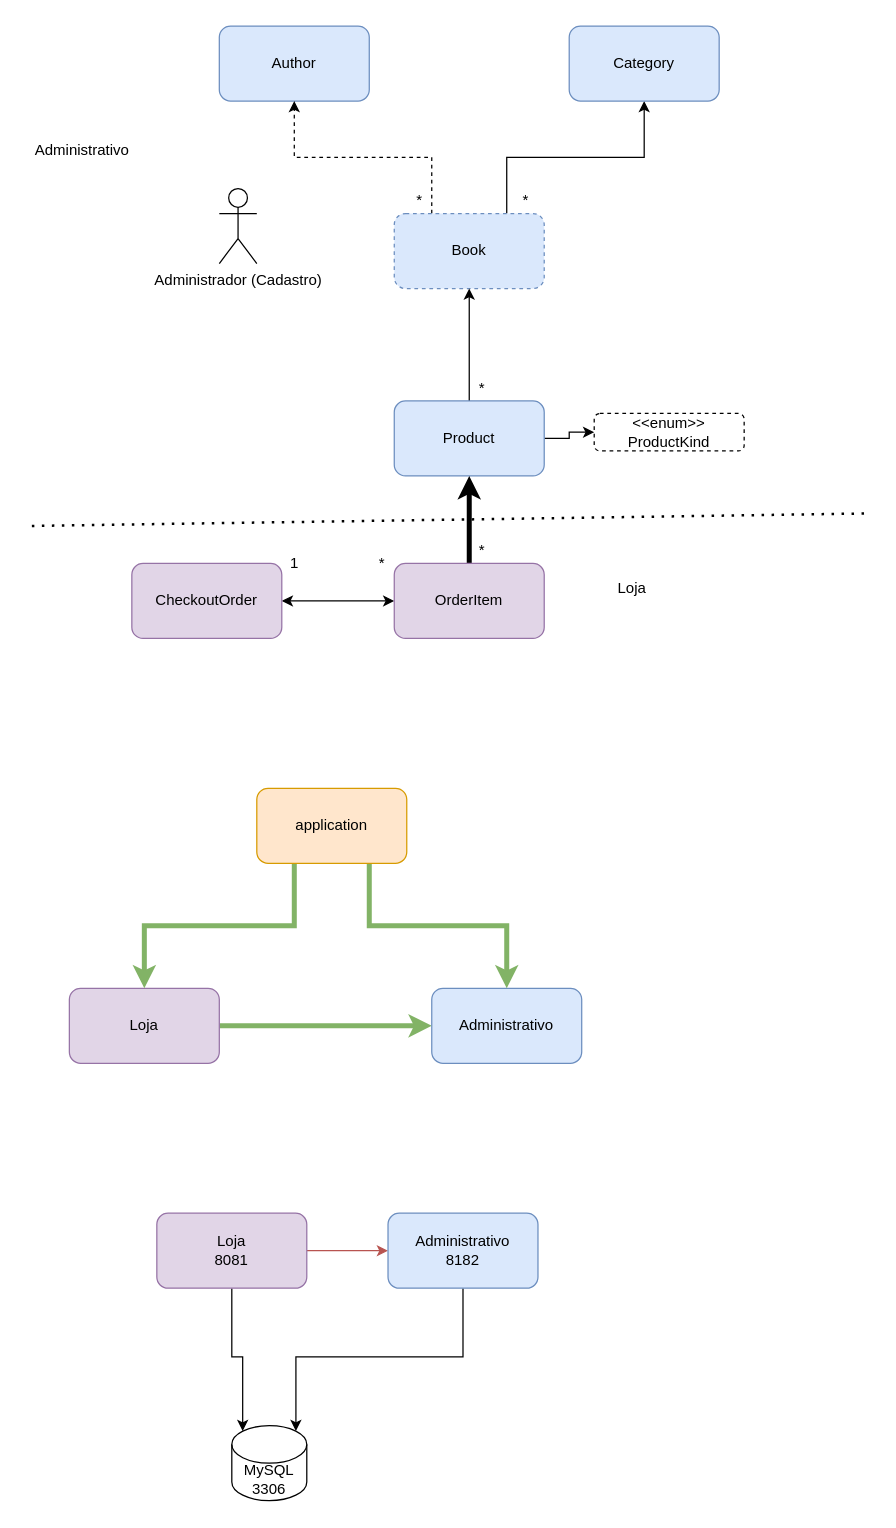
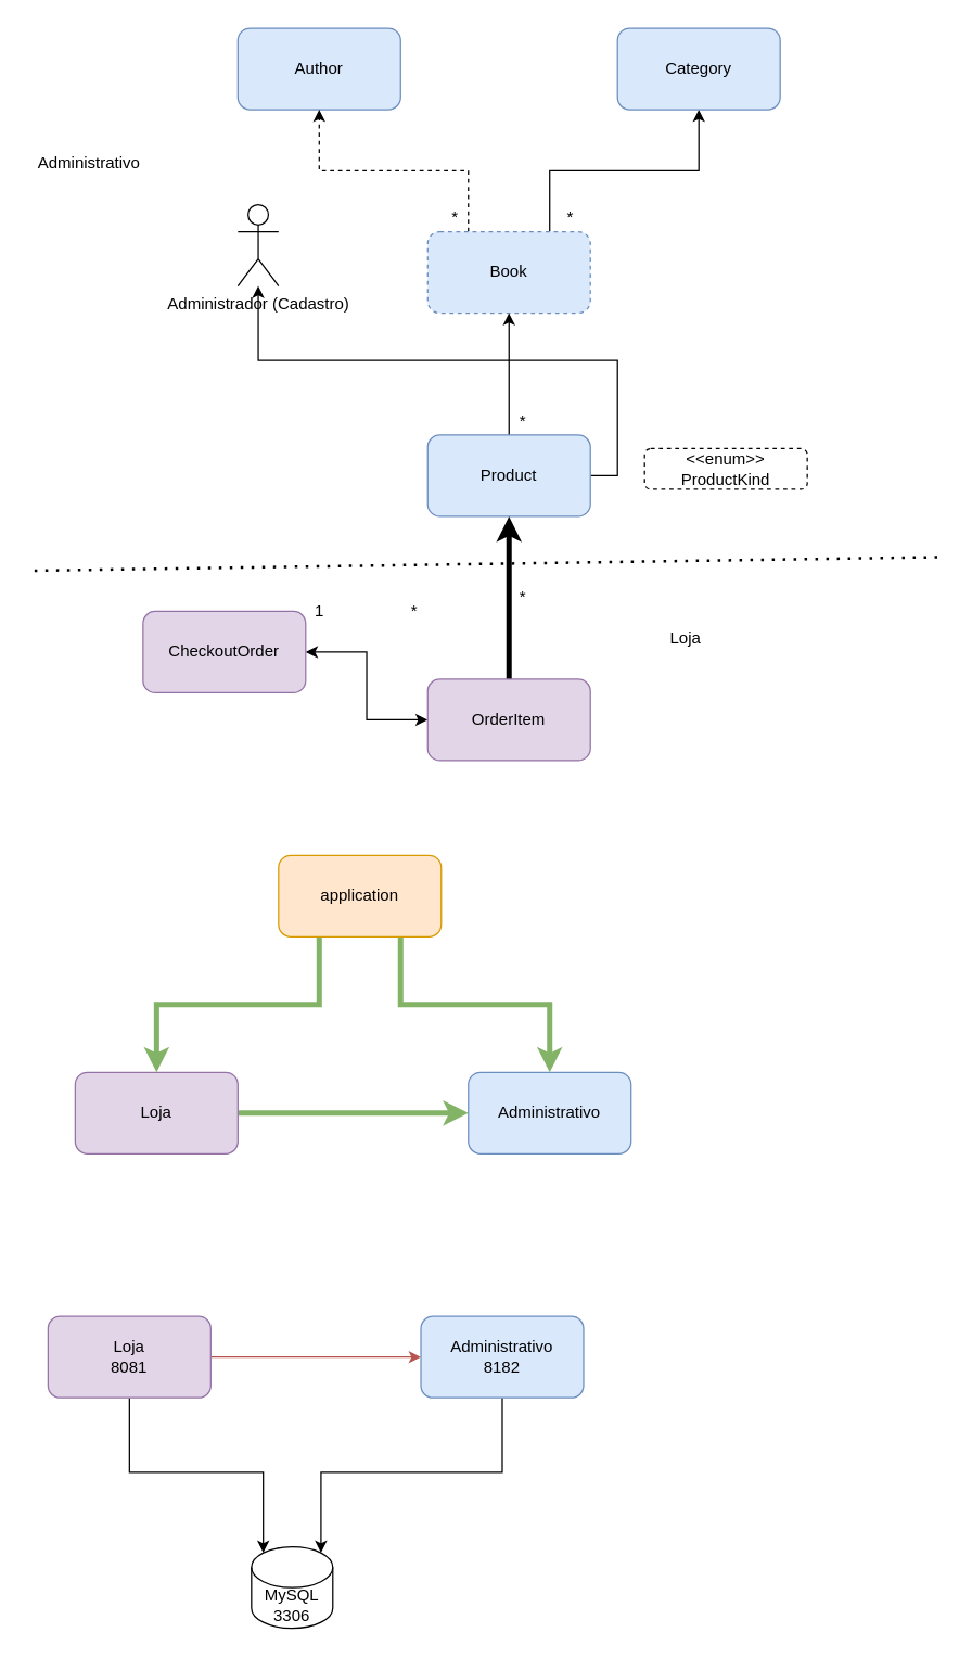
  <mxCell id="0" />
  <mxCell id="1" parent="0" />
  <mxCell id="2" value="Author" style="rounded=1;whiteSpace=wrap;html=1;fillColor=#dae8fc;strokeColor=#6c8ebf;" parent="1" vertex="1"><mxGeometry x="175" y="20" width="120" height="60" as="geometry" /></mxCell>
  <mxCell id="3" style="edgeStyle=orthogonalEdgeStyle;rounded=0;orthogonalLoop=1;jettySize=auto;html=1;exitX=0.75;exitY=0;exitDx=0;exitDy=0;entryX=0.5;entryY=1;entryDx=0;entryDy=0;startArrow=none;startFill=0;" parent="1" source="5" target="6" edge="1"><mxGeometry relative="1" as="geometry" /></mxCell>
  <mxCell id="4" style="edgeStyle=orthogonalEdgeStyle;rounded=0;orthogonalLoop=1;jettySize=auto;html=1;exitX=0.25;exitY=0;exitDx=0;exitDy=0;entryX=0.5;entryY=1;entryDx=0;entryDy=0;startArrow=none;startFill=0;dashed=1;" parent="1" source="5" target="2" edge="1"><mxGeometry relative="1" as="geometry" /></mxCell>
  <mxCell id="5" value="Book" style="rounded=1;whiteSpace=wrap;html=1;fillColor=#dae8fc;strokeColor=#6c8ebf;dashed=1;" parent="1" vertex="1"><mxGeometry x="315" y="170" width="120" height="60" as="geometry" /></mxCell>
  <mxCell id="6" value="Category" style="rounded=1;whiteSpace=wrap;html=1;fillColor=#dae8fc;strokeColor=#6c8ebf;" parent="1" vertex="1"><mxGeometry x="455" y="20" width="120" height="60" as="geometry" /></mxCell>
- <mxCell id="7" style="edgeStyle=orthogonalEdgeStyle;rounded=0;orthogonalLoop=1;jettySize=auto;html=1;exitX=1;exitY=0.5;exitDx=0;exitDy=0;entryX=0;entryY=0.5;entryDx=0;entryDy=0;startArrow=none;startFill=0;" parent="1" source="9" target="10" edge="1"><mxGeometry relative="1" as="geometry" /></mxCell>
+ <mxCell id="7" style="edgeStyle=orthogonalEdgeStyle;rounded=0;orthogonalLoop=1;jettySize=auto;html=1;exitX=1;exitY=0.5;exitDx=0;exitDy=0;startArrow=none;startFill=0;" parent="1" source="9" target="15" edge="1"><mxGeometry relative="1" as="geometry" /></mxCell>
  <mxCell id="8" style="edgeStyle=orthogonalEdgeStyle;rounded=0;orthogonalLoop=1;jettySize=auto;html=1;exitX=0.5;exitY=0;exitDx=0;exitDy=0;entryX=0.5;entryY=1;entryDx=0;entryDy=0;startArrow=none;startFill=0;" parent="1" source="9" target="5" edge="1"><mxGeometry relative="1" as="geometry" /></mxCell>
  <mxCell id="9" value="Product" style="rounded=1;whiteSpace=wrap;html=1;fillColor=#dae8fc;strokeColor=#6c8ebf;" parent="1" vertex="1"><mxGeometry x="315" y="320" width="120" height="60" as="geometry" /></mxCell>
  <mxCell id="10" value="&amp;lt;&amp;lt;enum&amp;gt;&amp;gt;&lt;br&gt;ProductKind" style="rounded=1;whiteSpace=wrap;html=1;dashed=1;" parent="1" vertex="1"><mxGeometry x="475" y="330" width="120" height="30" as="geometry" /></mxCell>
  <mxCell id="11" style="edgeStyle=orthogonalEdgeStyle;rounded=0;orthogonalLoop=1;jettySize=auto;html=1;exitX=1;exitY=0.5;exitDx=0;exitDy=0;entryX=0;entryY=0.5;entryDx=0;entryDy=0;startArrow=classic;startFill=1;" parent="1" source="12" target="14" edge="1"><mxGeometry relative="1" as="geometry" /></mxCell>
  <mxCell id="12" value="CheckoutOrder" style="rounded=1;whiteSpace=wrap;html=1;fillColor=#e1d5e7;strokeColor=#9673a6;" parent="1" vertex="1"><mxGeometry x="105" y="450" width="120" height="60" as="geometry" /></mxCell>
  <mxCell id="13" style="edgeStyle=orthogonalEdgeStyle;rounded=0;orthogonalLoop=1;jettySize=auto;html=1;exitX=0.5;exitY=0;exitDx=0;exitDy=0;strokeWidth=4;" parent="1" source="14" target="9" edge="1"><mxGeometry relative="1" as="geometry" /></mxCell>
- <mxCell id="14" value="OrderItem" style="rounded=1;whiteSpace=wrap;html=1;fillColor=#e1d5e7;strokeColor=#9673a6;" parent="1" vertex="1"><mxGeometry x="315" y="450" width="120" height="60" as="geometry" /></mxCell>
+ <mxCell id="14" value="OrderItem" style="rounded=1;whiteSpace=wrap;html=1;fillColor=#e1d5e7;strokeColor=#9673a6;" parent="1" vertex="1"><mxGeometry x="315" y="500" width="120" height="60" as="geometry" /></mxCell>
  <mxCell id="15" value="Administrador (Cadastro)" style="shape=umlActor;verticalLabelPosition=bottom;verticalAlign=top;html=1;outlineConnect=0;" parent="1" vertex="1"><mxGeometry x="175" y="150" width="30" height="60" as="geometry" /></mxCell>
  <mxCell id="16" value="1" style="text;html=1;align=center;verticalAlign=middle;resizable=0;points=[];autosize=1;" parent="1" vertex="1"><mxGeometry x="225" y="440" width="20" height="20" as="geometry" /></mxCell>
  <mxCell id="17" value="*" style="text;html=1;align=center;verticalAlign=middle;resizable=0;points=[];autosize=1;" parent="1" vertex="1"><mxGeometry x="295" y="440" width="20" height="20" as="geometry" /></mxCell>
  <mxCell id="18" value="*" style="text;html=1;align=center;verticalAlign=middle;resizable=0;points=[];autosize=1;" parent="1" vertex="1"><mxGeometry x="375" y="430" width="20" height="20" as="geometry" /></mxCell>
  <mxCell id="19" value="*" style="text;html=1;align=center;verticalAlign=middle;resizable=0;points=[];autosize=1;" parent="1" vertex="1"><mxGeometry x="375" y="300" width="20" height="20" as="geometry" /></mxCell>
  <mxCell id="20" value="*" style="text;html=1;align=center;verticalAlign=middle;resizable=0;points=[];autosize=1;" parent="1" vertex="1"><mxGeometry x="325" y="150" width="20" height="20" as="geometry" /></mxCell>
  <mxCell id="21" value="*" style="text;html=1;align=center;verticalAlign=middle;resizable=0;points=[];autosize=1;" parent="1" vertex="1"><mxGeometry x="410" y="150" width="20" height="20" as="geometry" /></mxCell>
  <mxCell id="22" value="" style="endArrow=none;dashed=1;html=1;dashPattern=1 3;strokeWidth=2;" parent="1" edge="1"><mxGeometry width="50" height="50" relative="1" as="geometry"><mxPoint x="25" y="420" as="sourcePoint" /><mxPoint x="695" y="410" as="targetPoint" /></mxGeometry></mxCell>
  <mxCell id="23" value="Loja" style="text;html=1;align=center;verticalAlign=middle;resizable=0;points=[];autosize=1;" parent="1" vertex="1"><mxGeometry x="485" y="460" width="40" height="20" as="geometry" /></mxCell>
  <mxCell id="24" value="Administrativo" style="text;html=1;align=center;verticalAlign=middle;resizable=0;points=[];autosize=1;" parent="1" vertex="1"><mxGeometry x="20" y="110" width="90" height="20" as="geometry" /></mxCell>
  <mxCell id="25" style="edgeStyle=orthogonalEdgeStyle;rounded=0;orthogonalLoop=1;jettySize=auto;html=1;exitX=1;exitY=0.5;exitDx=0;exitDy=0;entryX=0;entryY=0.5;entryDx=0;entryDy=0;startArrow=none;startFill=0;strokeWidth=4;fillColor=#d5e8d4;strokeColor=#82b366;" parent="1" source="26" target="27" edge="1"><mxGeometry relative="1" as="geometry" /></mxCell>
  <mxCell id="26" value="Loja" style="rounded=1;whiteSpace=wrap;html=1;fillColor=#e1d5e7;strokeColor=#9673a6;" parent="1" vertex="1"><mxGeometry x="55" y="790" width="120" height="60" as="geometry" /></mxCell>
  <mxCell id="27" value="Administrativo" style="rounded=1;whiteSpace=wrap;html=1;fillColor=#dae8fc;strokeColor=#6c8ebf;" parent="1" vertex="1"><mxGeometry x="345" y="790" width="120" height="60" as="geometry" /></mxCell>
  <mxCell id="28" style="edgeStyle=orthogonalEdgeStyle;rounded=0;orthogonalLoop=1;jettySize=auto;html=1;exitX=0.25;exitY=1;exitDx=0;exitDy=0;startArrow=none;startFill=0;strokeWidth=4;fillColor=#d5e8d4;strokeColor=#82b366;" parent="1" source="30" target="26" edge="1"><mxGeometry relative="1" as="geometry" /></mxCell>
  <mxCell id="29" style="edgeStyle=orthogonalEdgeStyle;rounded=0;orthogonalLoop=1;jettySize=auto;html=1;exitX=0.75;exitY=1;exitDx=0;exitDy=0;startArrow=none;startFill=0;strokeWidth=4;fillColor=#d5e8d4;strokeColor=#82b366;" parent="1" source="30" target="27" edge="1"><mxGeometry relative="1" as="geometry" /></mxCell>
  <mxCell id="30" value="application" style="rounded=1;whiteSpace=wrap;html=1;fillColor=#ffe6cc;strokeColor=#d79b00;" parent="1" vertex="1"><mxGeometry x="205" y="630" width="120" height="60" as="geometry" /></mxCell>
  <mxCell id="31" style="edgeStyle=orthogonalEdgeStyle;rounded=0;orthogonalLoop=1;jettySize=auto;html=1;exitX=0.5;exitY=1;exitDx=0;exitDy=0;entryX=0.145;entryY=0;entryDx=0;entryDy=4.35;entryPerimeter=0;" edge="1" parent="1" source="33" target="36"><mxGeometry relative="1" as="geometry" /></mxCell>
  <mxCell id="32" style="edgeStyle=orthogonalEdgeStyle;rounded=0;orthogonalLoop=1;jettySize=auto;html=1;exitX=1;exitY=0.5;exitDx=0;exitDy=0;entryX=0;entryY=0.5;entryDx=0;entryDy=0;fillColor=#f8cecc;strokeColor=#b85450;" edge="1" parent="1" source="33" target="35"><mxGeometry relative="1" as="geometry" /></mxCell>
- <mxCell id="33" value="Loja&lt;br&gt;8081" style="rounded=1;whiteSpace=wrap;html=1;fillColor=#e1d5e7;strokeColor=#9673a6;" vertex="1" parent="1"><mxGeometry x="125" y="970" width="120" height="60" as="geometry" /></mxCell>
+ <mxCell id="33" value="Loja&lt;br&gt;8081" style="rounded=1;whiteSpace=wrap;html=1;fillColor=#e1d5e7;strokeColor=#9673a6;" vertex="1" parent="1"><mxGeometry x="35" y="970" width="120" height="60" as="geometry" /></mxCell>
  <mxCell id="34" style="edgeStyle=orthogonalEdgeStyle;rounded=0;orthogonalLoop=1;jettySize=auto;html=1;exitX=0.5;exitY=1;exitDx=0;exitDy=0;entryX=0.855;entryY=0;entryDx=0;entryDy=4.35;entryPerimeter=0;" edge="1" parent="1" source="35" target="36"><mxGeometry relative="1" as="geometry" /></mxCell>
  <mxCell id="35" value="Administrativo&lt;br&gt;8182" style="rounded=1;whiteSpace=wrap;html=1;fillColor=#dae8fc;strokeColor=#6c8ebf;" vertex="1" parent="1"><mxGeometry x="310" y="970" width="120" height="60" as="geometry" /></mxCell>
  <mxCell id="36" value="MySQL&lt;br&gt;3306" style="shape=cylinder3;whiteSpace=wrap;html=1;boundedLbl=1;backgroundOutline=1;size=15;" vertex="1" parent="1"><mxGeometry x="185" y="1140" width="60" height="60" as="geometry" /></mxCell>
